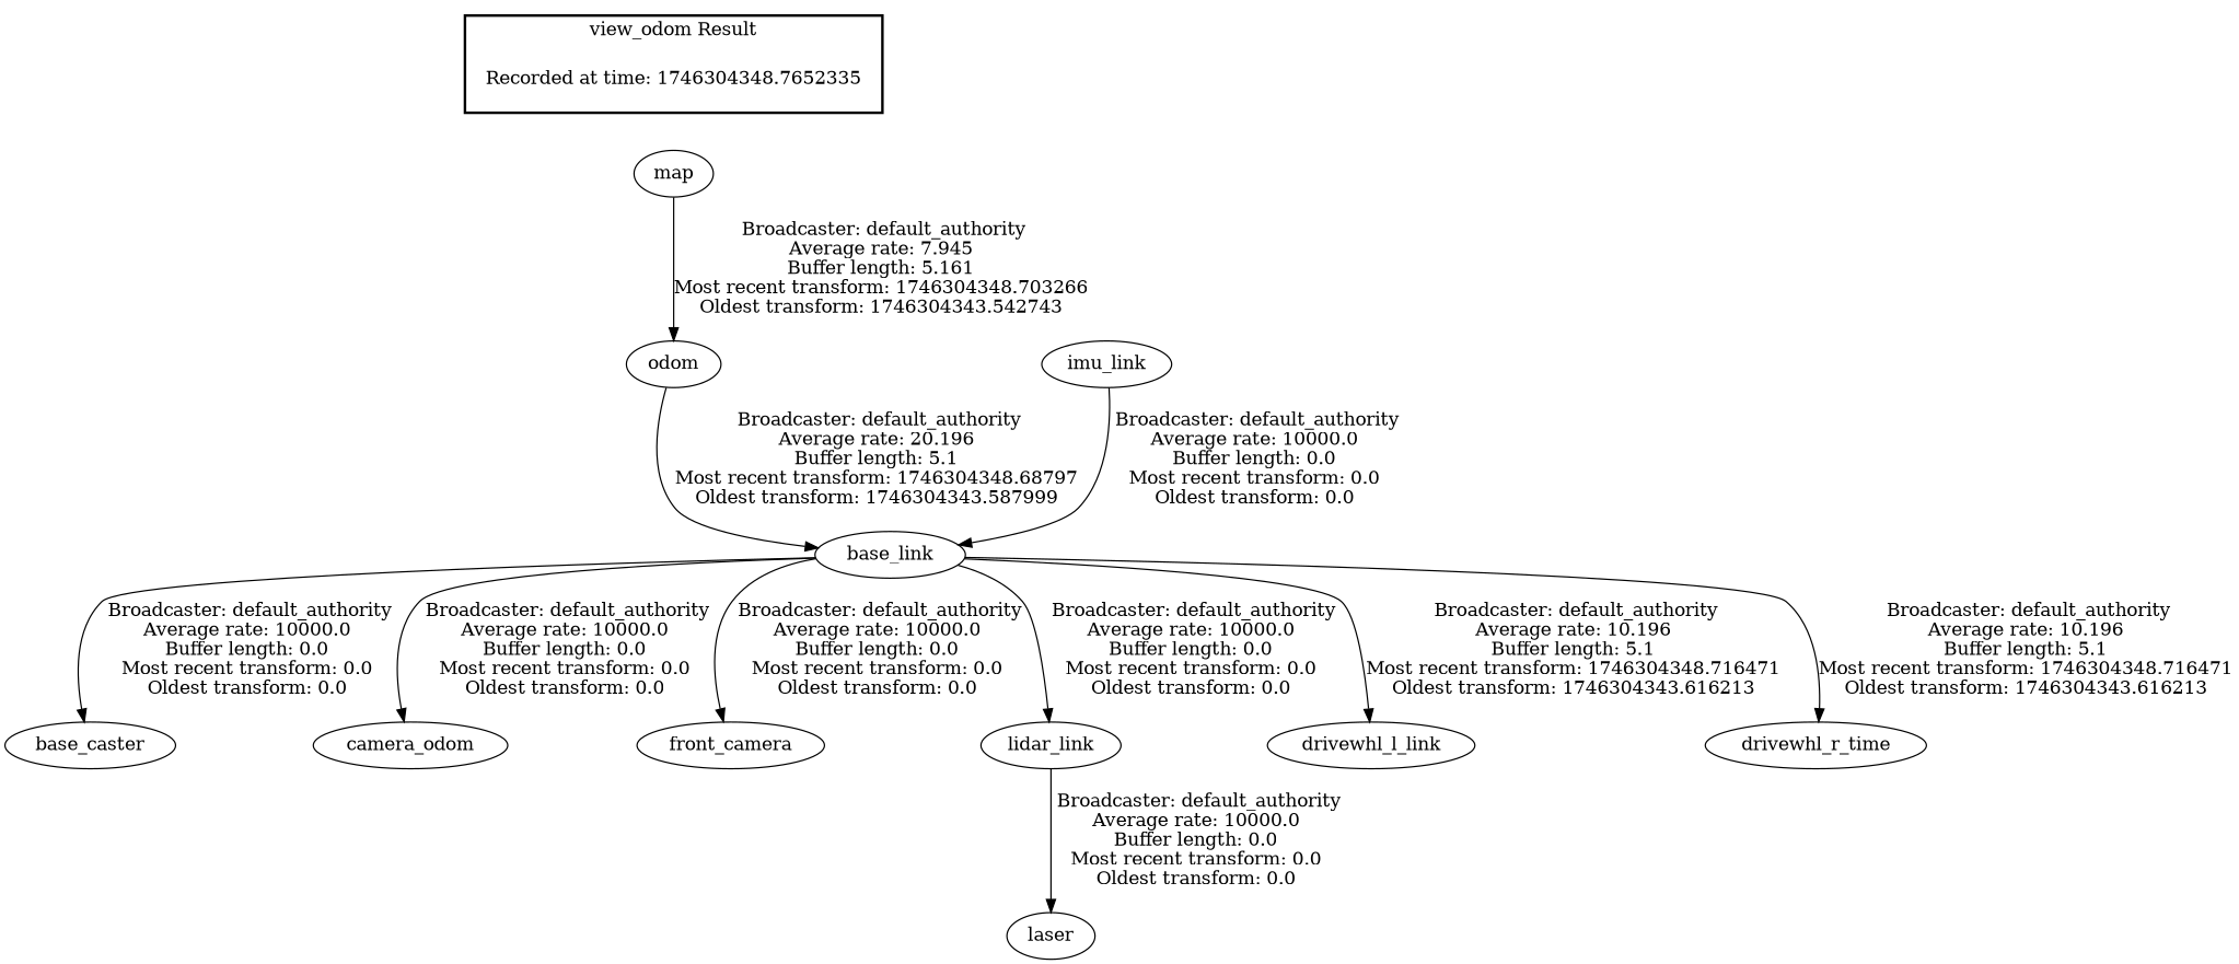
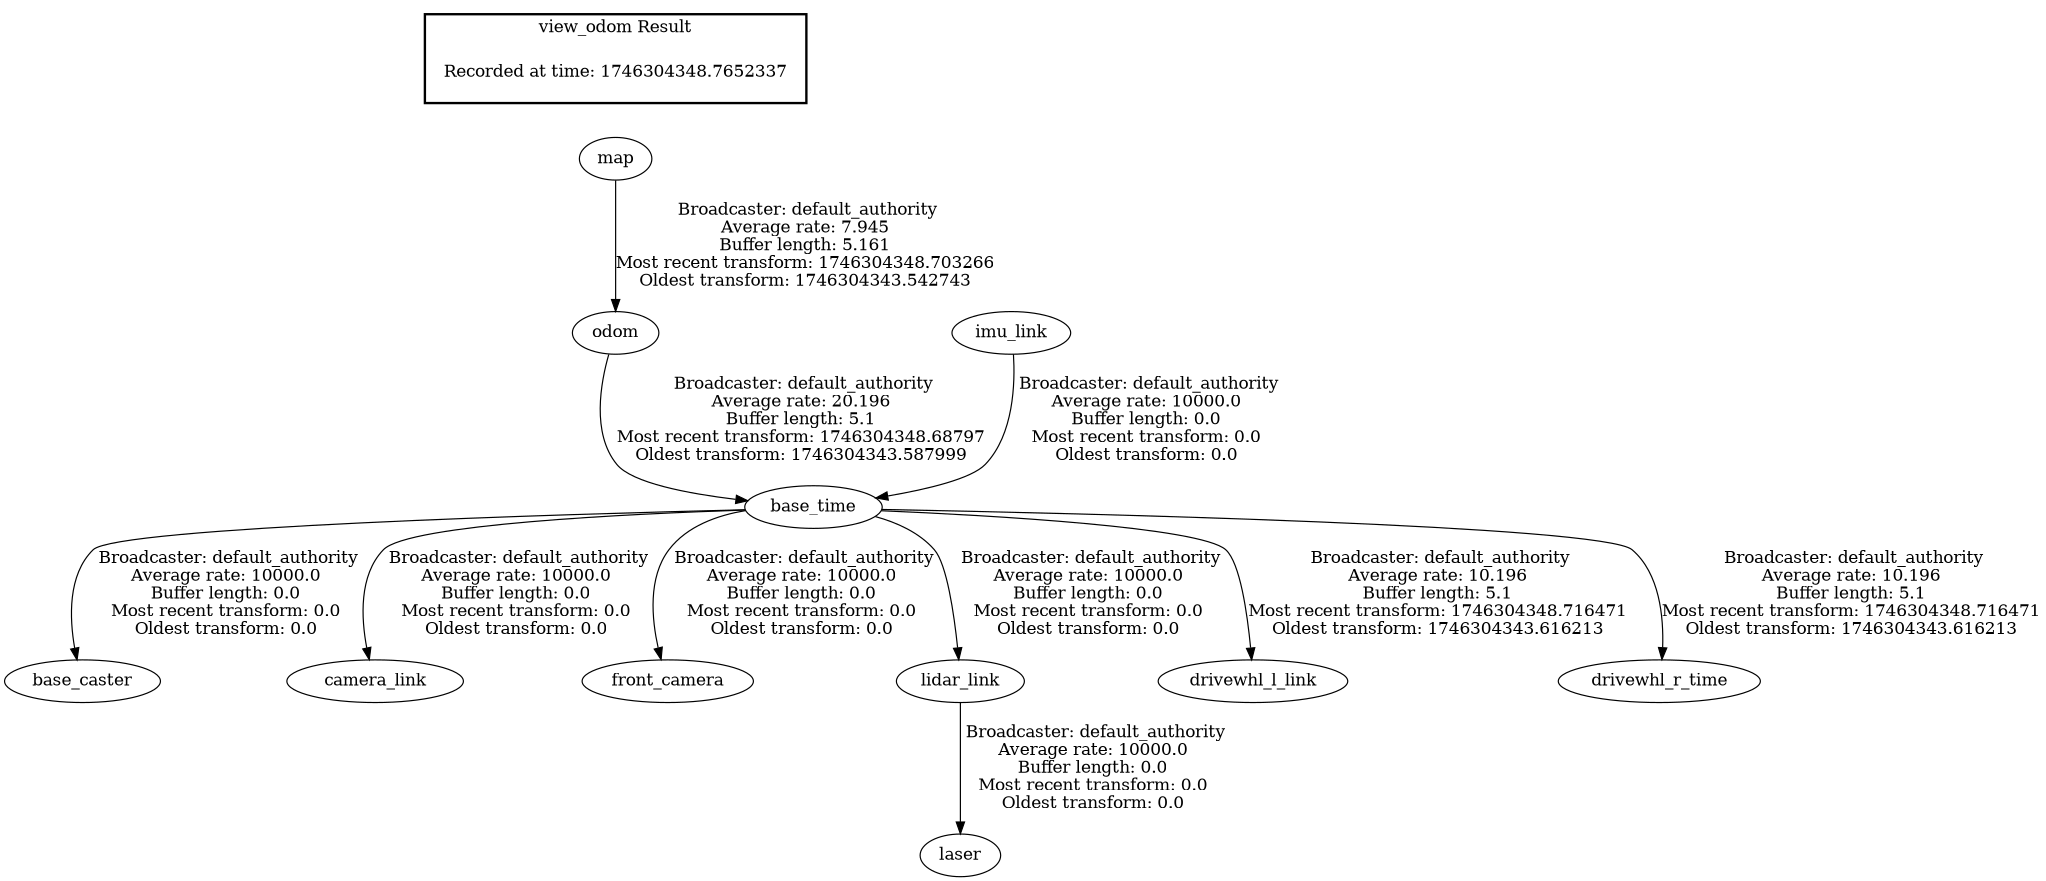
  digraph {
-   "Recorded at time: 1746304348.7652335" [shape=plaintext]
+   "Recorded at time: 1746304348.7652335" [shape=plaintext label="Recorded at time: 1746304348.7652337"]
    map
    odom
-   base_link
+   base_link [label=base_time]
    n5 [label=base_caster]
-   camera_link [label=camera_odom]
+   camera_link
    n7 [label=front_camera]
    lidar_link
    drivewhl_l_link
    n10 [label=drivewhl_r_time]
    imu_link
    laser
    subgraph cluster_1 {
      color=black
      label="view_odom Result"
      style=bold
      "Recorded at time: 1746304348.7652335"
    }
    "Recorded at time: 1746304348.7652335" -> map [style=invis]
    map -> odom [label=" Broadcaster: default_authority\nAverage rate: 7.945\nBuffer length: 5.161\nMost recent transform: 1746304348.703266\nOldest transform: 1746304343.542743\n"]
    odom -> base_link [label=" Broadcaster: default_authority\nAverage rate: 20.196\nBuffer length: 5.1\nMost recent transform: 1746304348.68797\nOldest transform: 1746304343.587999\n"]
    base_link -> n5 [label=" Broadcaster: default_authority\nAverage rate: 10000.0\nBuffer length: 0.0\nMost recent transform: 0.0\nOldest transform: 0.0\n"]
    base_link -> camera_link [label=" Broadcaster: default_authority\nAverage rate: 10000.0\nBuffer length: 0.0\nMost recent transform: 0.0\nOldest transform: 0.0\n"]
    base_link -> n7 [label=" Broadcaster: default_authority\nAverage rate: 10000.0\nBuffer length: 0.0\nMost recent transform: 0.0\nOldest transform: 0.0\n"]
    base_link -> lidar_link [label=" Broadcaster: default_authority\nAverage rate: 10000.0\nBuffer length: 0.0\nMost recent transform: 0.0\nOldest transform: 0.0\n"]
    base_link -> drivewhl_l_link [label=" Broadcaster: default_authority\nAverage rate: 10.196\nBuffer length: 5.1\nMost recent transform: 1746304348.716471\nOldest transform: 1746304343.616213\n"]
    base_link -> n10 [label=" Broadcaster: default_authority\nAverage rate: 10.196\nBuffer length: 5.1\nMost recent transform: 1746304348.716471\nOldest transform: 1746304343.616213\n"]
    lidar_link -> laser [label=" Broadcaster: default_authority\nAverage rate: 10000.0\nBuffer length: 0.0\nMost recent transform: 0.0\nOldest transform: 0.0\n"]
    imu_link -> base_link [label=" Broadcaster: default_authority\nAverage rate: 10000.0\nBuffer length: 0.0\nMost recent transform: 0.0\nOldest transform: 0.0\n"]
  }
